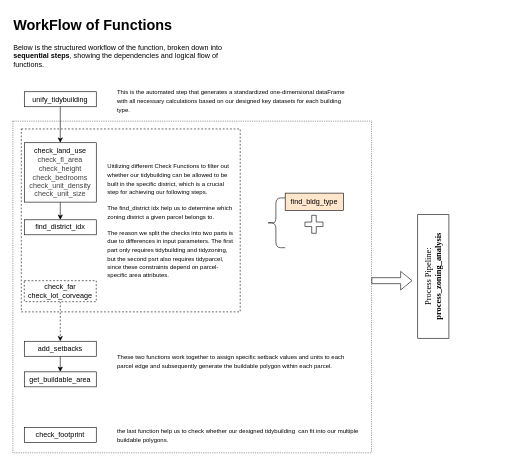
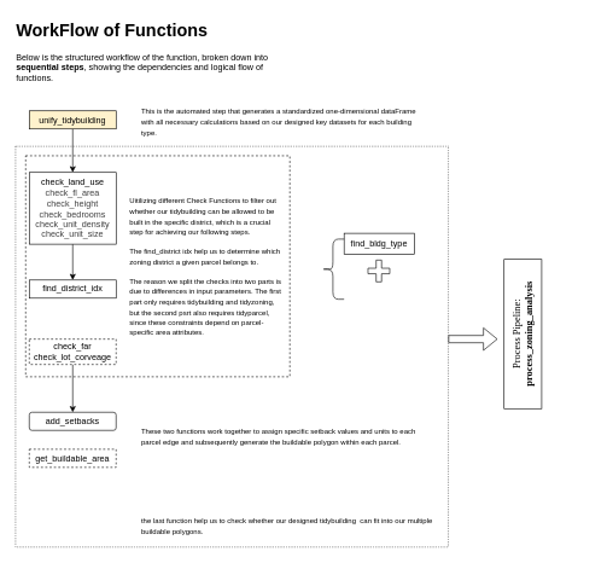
  <mxCell id="0" />
  <mxCell id="1" parent="0" />
  <mxCell id="2" value="&lt;h1 style=&quot;margin-top: 0px;&quot;&gt;WorkFlow of Functions&lt;/h1&gt;&lt;p&gt;Below is the structured workflow of the&amp;nbsp;function, broken down into &lt;strong data-end=&quot;180&quot; data-start=&quot;160&quot;&gt;sequential steps&lt;/strong&gt;, showing the dependencies and logical flow of functions.&lt;br&gt;&lt;/p&gt;" style="text;html=1;whiteSpace=wrap;overflow=hidden;rounded=0;" vertex="1" parent="1"><mxGeometry x="20" y="20" width="351" height="120" as="geometry" /></mxCell>
  <mxCell id="3" style="edgeStyle=none;html=1;entryX=0.5;entryY=0;entryDx=0;entryDy=0;" edge="1" parent="1" source="4" target="6"><mxGeometry relative="1" as="geometry" /></mxCell>
- <mxCell id="4" value="unify_tidybuilding" style="rounded=0;whiteSpace=wrap;html=1;" vertex="1" parent="1"><mxGeometry x="40" y="152" width="120" height="25" as="geometry" /></mxCell>
+ <mxCell id="4" value="unify_tidybuilding" style="rounded=0;whiteSpace=wrap;html=1;fillColor=#fff2cc;" vertex="1" parent="1"><mxGeometry x="40" y="152" width="120" height="25" as="geometry" /></mxCell>
  <mxCell id="5" style="edgeStyle=none;html=1;entryX=0.5;entryY=0;entryDx=0;entryDy=0;" edge="1" parent="1" source="6" target="7"><mxGeometry relative="1" as="geometry" /></mxCell>
  <mxCell id="6" value="&lt;div&gt;&lt;span&gt;&lt;font style=&quot;color: rgb(0, 0, 0);&quot;&gt;check_land_use&lt;/font&gt;&lt;/span&gt;&lt;/div&gt;&lt;div&gt;&lt;font style=&quot;color: rgb(0, 0, 0);&quot;&gt;&lt;span style=&quot;font-family: monospace; font-size: 0px; text-align: start; text-wrap: nowrap;&quot;&gt;%3CmxGraphModel%3E%3Croot%3E%3CmxCell%20id%3D%220%22%2F%3E%3CmxCell%20id%3D%221%22%20parent%3D%220%22%2F%3E%3CmxCell%20id%3D%222%22%20value%3D%22unify_tidybuilding%22%20style%3D%22rounded%3D0%3BwhiteSpace%3Dwrap%3Bhtml%3D1%3B%22%20vertex%3D%221%22%20parent%3D%221%22%3E%3CmxGeometry%20x%3D%2234%22%20y%3D%22250%22%20width%3D%22120%22%20height%3D%2225%22%20as%3D%22geometry%22%2F%3E%3C%2FmxCell%3E%3C%2Froot%3E%3C%2FmxGraphModel%&lt;/span&gt;&lt;/font&gt;&lt;span style=&quot;color: rgb(63, 63, 63); background-color: transparent;&quot;&gt;check_fl_area&lt;/span&gt;&lt;br&gt;&lt;/div&gt;&lt;div&gt;&lt;span style=&quot;color: rgb(63, 63, 63); background-color: transparent;&quot;&gt;&lt;span style=&quot;color: rgb(63, 63, 63);&quot;&gt;check_height&lt;/span&gt;&lt;br&gt;&lt;/span&gt;&lt;/div&gt;&lt;div&gt;&lt;span style=&quot;color: rgb(63, 63, 63); background-color: transparent;&quot;&gt;&lt;span style=&quot;color: rgb(63, 63, 63);&quot;&gt;&lt;span style=&quot;color: rgb(63, 63, 63);&quot;&gt;check_bedrooms&lt;/span&gt;&lt;br&gt;&lt;/span&gt;&lt;/span&gt;&lt;/div&gt;&lt;div&gt;&lt;span style=&quot;color: rgb(63, 63, 63); background-color: transparent;&quot;&gt;&lt;span style=&quot;color: rgb(63, 63, 63);&quot;&gt;&lt;span style=&quot;color: rgb(63, 63, 63);&quot;&gt;&lt;span style=&quot;color: rgb(63, 63, 63);&quot;&gt;check_unit_density&lt;/span&gt;&lt;br&gt;&lt;/span&gt;&lt;/span&gt;&lt;/span&gt;&lt;/div&gt;&lt;div&gt;&lt;span style=&quot;color: rgb(63, 63, 63); background-color: transparent;&quot;&gt;&lt;span style=&quot;color: rgb(63, 63, 63);&quot;&gt;&lt;span style=&quot;color: rgb(63, 63, 63);&quot;&gt;&lt;span style=&quot;color: rgb(63, 63, 63);&quot;&gt;&lt;span style=&quot;color: rgb(63, 63, 63);&quot;&gt;check_unit_size&lt;/span&gt;&lt;br&gt;&lt;/span&gt;&lt;/span&gt;&lt;/span&gt;&lt;/span&gt;&lt;/div&gt;" style="rounded=0;whiteSpace=wrap;html=1;" vertex="1" parent="1"><mxGeometry x="40" y="237" width="120" height="99" as="geometry" /></mxCell>
- <mxCell id="7" value="find_district_idx" style="rounded=0;whiteSpace=wrap;html=1;" vertex="1" parent="1"><mxGeometry x="40" y="365.5" width="120" height="25" as="geometry" /></mxCell>
- <mxCell id="8" style="edgeStyle=none;html=1;entryX=0.5;entryY=0;entryDx=0;entryDy=0;dashed=1;" edge="1" parent="1" source="9" target="11"><mxGeometry relative="1" as="geometry" /></mxCell>
+ <mxCell id="7" value="find_district_idx" style="rounded=0;whiteSpace=wrap;html=1;" vertex="1" parent="1"><mxGeometry x="40" y="385.5" width="120" height="25" as="geometry" /></mxCell>
+ <mxCell id="8" style="edgeStyle=none;html=1;entryX=0.5;entryY=0;entryDx=0;entryDy=0;" edge="1" parent="1" source="9" target="11"><mxGeometry relative="1" as="geometry" /></mxCell>
  <mxCell id="9" value="check_far&lt;div&gt;check_lot_corveage&lt;/div&gt;" style="rounded=0;whiteSpace=wrap;html=1;dashed=1;" vertex="1" parent="1"><mxGeometry x="40" y="467" width="120" height="35" as="geometry" /></mxCell>
- <mxCell id="10" style="edgeStyle=none;html=1;entryX=0.5;entryY=0;entryDx=0;entryDy=0;" edge="1" parent="1" source="11" target="12"><mxGeometry relative="1" as="geometry" /></mxCell>
- <mxCell id="11" value="add_setbacks" style="rounded=0;whiteSpace=wrap;html=1;" vertex="1" parent="1"><mxGeometry x="40" y="568" width="120" height="25" as="geometry" /></mxCell>
- <mxCell id="12" value="get_buildable_area" style="rounded=0;whiteSpace=wrap;html=1;" vertex="1" parent="1"><mxGeometry x="40" y="619" width="120" height="25" as="geometry" /></mxCell>
- <mxCell id="13" value="check_footprint" style="rounded=0;whiteSpace=wrap;html=1;" vertex="1" parent="1"><mxGeometry x="40" y="711.5" width="120" height="25" as="geometry" /></mxCell>
+ <mxCell id="11" value="add_setbacks" style="whiteSpace=wrap;html=1;rounded=1;" vertex="1" parent="1"><mxGeometry x="40" y="568" width="120" height="25" as="geometry" /></mxCell>
+ <mxCell id="12" value="get_buildable_area" style="rounded=0;whiteSpace=wrap;html=1;dashed=1;" vertex="1" parent="1"><mxGeometry x="40" y="619" width="120" height="25" as="geometry" /></mxCell>
  <mxCell id="14" value="" style="rounded=0;whiteSpace=wrap;html=1;fillColor=none;dashed=1;" vertex="1" parent="1"><mxGeometry x="35" y="214" width="365" height="305" as="geometry" /></mxCell>
  <mxCell id="15" value="" style="group" vertex="1" connectable="0" parent="1"><mxGeometry x="475" y="321" width="97" height="102" as="geometry" /></mxCell>
- <mxCell id="16" value="find_bldg_type" style="rounded=0;whiteSpace=wrap;html=1;fillColor=#ffe6cc;" vertex="1" parent="15"><mxGeometry width="97" height="29" as="geometry" /></mxCell>
+ <mxCell id="16" value="find_bldg_type" style="rounded=0;whiteSpace=wrap;html=1;" vertex="1" parent="15"><mxGeometry width="97" height="29" as="geometry" /></mxCell>
  <mxCell id="17" value="" style="shape=cross;whiteSpace=wrap;html=1;size=0.252;" vertex="1" parent="15"><mxGeometry x="33" y="37" width="30" height="30" as="geometry" /></mxCell>
  <mxCell id="18" value="" style="shape=curlyBracket;whiteSpace=wrap;html=1;rounded=1;flipH=1;labelPosition=right;verticalLabelPosition=middle;align=left;verticalAlign=middle;rotation=-180;" vertex="1" parent="1"><mxGeometry x="444" y="329" width="31" height="83" as="geometry" /></mxCell>
  <mxCell id="19" value="&lt;p style=&quot;&quot; data-pm-slice=&quot;0 0 []&quot;&gt;&lt;font style=&quot;font-size: 10px;&quot; face=&quot;Helvetica&quot;&gt;This is the automated step that generates a standardized one-dimensional dataFrame with all necessary calculations based on our designed key datasets for each building type.&lt;/font&gt;&lt;/p&gt;" style="text;html=1;align=left;verticalAlign=middle;whiteSpace=wrap;rounded=0;" vertex="1" parent="1"><mxGeometry x="193" y="152" width="398" height="30" as="geometry" /></mxCell>
  <mxCell id="20" value="&lt;p data-pm-slice=&quot;0 0 []&quot;&gt;&lt;font style=&quot;font-size: 10px;&quot;&gt;Uitilizing different Check Functions to filter out whether our tidybuilding can be allowed to be built in the specific district, which is a crucial step for achieving our following steps.&amp;nbsp;&amp;nbsp;&lt;/font&gt;&lt;/p&gt;&lt;p data-pm-slice=&quot;0 0 []&quot;&gt;&lt;font style=&quot;font-size: 10px;&quot;&gt;&lt;font style=&quot;&quot;&gt;The find_district idx help us to&amp;nbsp;&lt;/font&gt;&lt;span style=&quot;background-color: transparent;&quot;&gt;determine which zoning district a given parcel belongs to.&lt;/span&gt;&lt;/font&gt;&lt;/p&gt;&lt;p data-pm-slice=&quot;0 0 []&quot;&gt;&lt;font style=&quot;font-size: 10px;&quot;&gt;&lt;span style=&quot;background-color: transparent;&quot;&gt;The &lt;/span&gt;&lt;span style=&quot;background-color: transparent;&quot; data-end=&quot;14&quot; data-start=&quot;4&quot;&gt;reason&lt;/span&gt;&lt;span style=&quot;background-color: transparent;&quot;&gt; we split the checks into two parts is due to differences in input parameters. The first part only requires tidybuilding and tidyzoning, but the second psrt also requires tidyparcel, since these constraints depend on parcel-specific area attributes.&lt;/span&gt;&lt;/font&gt;&lt;/p&gt;" style="text;html=1;align=left;verticalAlign=middle;whiteSpace=wrap;rounded=0;" vertex="1" parent="1"><mxGeometry x="177" y="263" width="214" height="207" as="geometry" /></mxCell>
  <mxCell id="21" value="&lt;p style=&quot;&quot; data-pm-slice=&quot;0 0 []&quot;&gt;&lt;span style=&quot;font-size: 10px;&quot;&gt;These two functions work together to assign specific setback values and units to each parcel edge and subsequently generate the buildable polygon within each parcel.&lt;/span&gt;&lt;br&gt;&lt;/p&gt;" style="text;html=1;align=left;verticalAlign=middle;whiteSpace=wrap;rounded=0;" vertex="1" parent="1"><mxGeometry x="193" y="586" width="398" height="30" as="geometry" /></mxCell>
  <mxCell id="22" value="&lt;p style=&quot;&quot; data-pm-slice=&quot;0 0 []&quot;&gt;&lt;span style=&quot;font-size: 10px;&quot;&gt;the last function help us to check whether our designed tidybuilding&amp;nbsp; can fit into our multiple buildable polygons.&lt;/span&gt;&lt;br&gt;&lt;/p&gt;" style="text;html=1;align=left;verticalAlign=middle;whiteSpace=wrap;rounded=0;" vertex="1" parent="1"><mxGeometry x="193" y="709" width="408" height="30" as="geometry" /></mxCell>
  <mxCell id="23" value="" style="rounded=0;whiteSpace=wrap;html=1;fillColor=none;dashed=1;dashPattern=1 2;" vertex="1" parent="1"><mxGeometry x="21" y="201" width="598" height="553" as="geometry" /></mxCell>
  <mxCell id="24" value="&lt;font face=&quot;Verdana&quot; style=&quot;font-size: 14px;&quot;&gt;Process Pipeline:&lt;/font&gt;&lt;div&gt;&lt;font face=&quot;Verdana&quot; style=&quot;font-size: 14px;&quot;&gt;&lt;b&gt;process_zoning_analysis&lt;/b&gt;&lt;/font&gt;&lt;/div&gt;" style="rounded=0;whiteSpace=wrap;html=1;rotation=-90;" vertex="1" parent="1"><mxGeometry x="619" y="434" width="206" height="52" as="geometry" /></mxCell>
  <mxCell id="25" value="" style="shape=flexArrow;endArrow=classic;html=1;" edge="1" parent="1"><mxGeometry width="50" height="50" relative="1" as="geometry"><mxPoint x="619" y="467" as="sourcePoint" /><mxPoint x="687" y="467" as="targetPoint" /></mxGeometry></mxCell>
